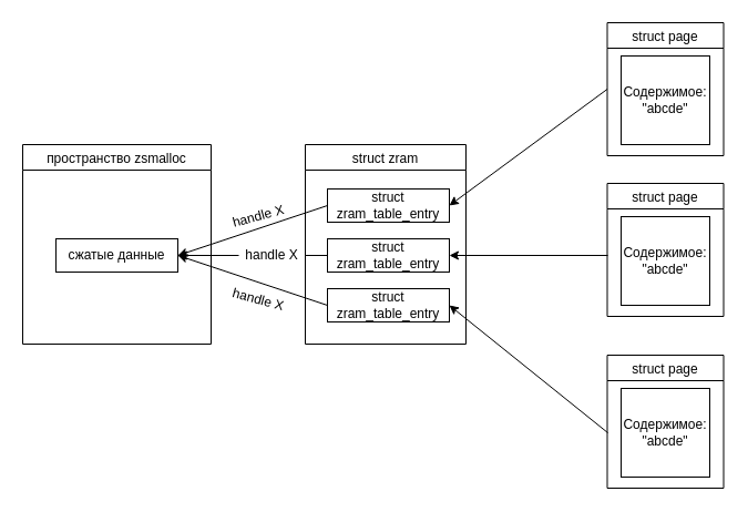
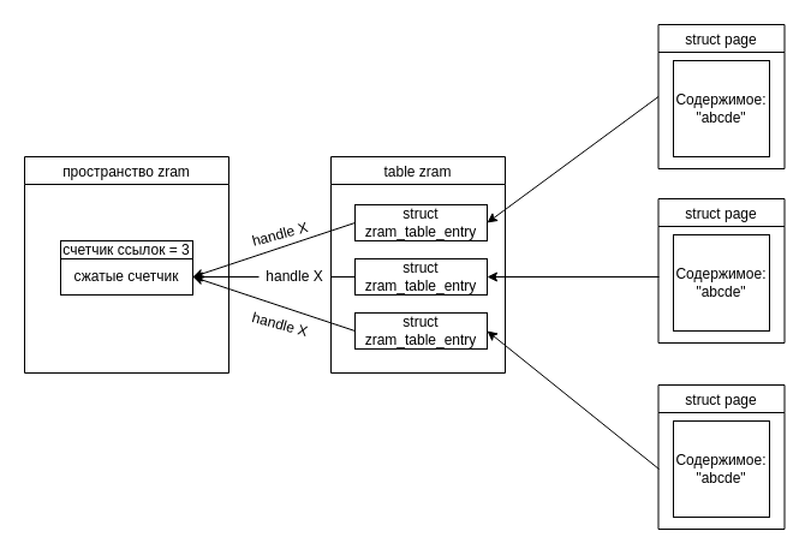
  <mxCell id="0" />
  <mxCell id="1" parent="0" />
- <mxCell id="2" value="struct zram" style="swimlane;fillColor=none;fontStyle=0" parent="1" vertex="1"><mxGeometry x="275" y="130" width="145" height="180" as="geometry" /></mxCell>
+ <mxCell id="2" value="table zram" style="swimlane;fillColor=none;fontStyle=0" parent="1" vertex="1"><mxGeometry x="275" y="130" width="145" height="180" as="geometry" /></mxCell>
  <mxCell id="3" value="struct zram_table_entry" style="rounded=0;whiteSpace=wrap;html=1;fillColor=none;" parent="2" vertex="1"><mxGeometry x="20" y="40" width="110" height="30" as="geometry" /></mxCell>
  <mxCell id="4" value="struct zram_table_entry" style="rounded=0;whiteSpace=wrap;html=1;fillColor=none;" parent="2" vertex="1"><mxGeometry x="20" y="85" width="110" height="30" as="geometry" /></mxCell>
  <mxCell id="5" value="struct zram_table_entry" style="rounded=0;whiteSpace=wrap;html=1;fillColor=none;" parent="2" vertex="1"><mxGeometry x="20" y="130" width="110" height="30" as="geometry" /></mxCell>
  <mxCell id="6" value="struct page" style="swimlane;fillColor=none;fontStyle=0" parent="1" vertex="1"><mxGeometry x="547.5" y="320" width="105" height="120" as="geometry" /></mxCell>
  <mxCell id="7" value="Содержимое: &lt;br&gt;&quot;abcde&quot;" style="whiteSpace=wrap;html=1;aspect=fixed;fillColor=default;" parent="6" vertex="1"><mxGeometry x="12.5" y="30" width="80" height="80" as="geometry" /></mxCell>
- <mxCell id="8" value="пространство zsmalloc" style="swimlane;fillColor=none;fontStyle=0" vertex="1" parent="1"><mxGeometry x="20" y="130" width="170" height="180" as="geometry" /></mxCell>
- <mxCell id="9" value="сжатые данные" style="rounded=0;whiteSpace=wrap;html=1;fillColor=none;" vertex="1" parent="8"><mxGeometry x="30" y="85" width="110" height="30" as="geometry" /></mxCell>
+ <mxCell id="8" value="пространство zram" style="swimlane;fillColor=none;fontStyle=0" vertex="1" parent="1"><mxGeometry x="20" y="130" width="170" height="180" as="geometry" /></mxCell>
+ <mxCell id="9" value="сжатые счетчик" style="rounded=0;whiteSpace=wrap;html=1;fillColor=none;" vertex="1" parent="8"><mxGeometry x="30" y="85" width="110" height="30" as="geometry" /></mxCell>
+ <mxCell id="10" value="счетчик ссылок = 3" style="rounded=0;whiteSpace=wrap;html=1;fillColor=none;" vertex="1" parent="8"><mxGeometry x="30" y="70" width="110" height="15" as="geometry" /></mxCell>
  <mxCell id="11" value="" style="endArrow=classic;html=1;rounded=0;exitX=0;exitY=0.5;exitDx=0;exitDy=0;entryX=1;entryY=0.5;entryDx=0;entryDy=0;" edge="1" parent="1" source="3" target="9"><mxGeometry width="50" height="50" relative="1" as="geometry"><mxPoint x="320" y="440" as="sourcePoint" /><mxPoint x="370" y="390" as="targetPoint" /></mxGeometry></mxCell>
  <mxCell id="12" value="handle X" style="text;html=1;strokeColor=none;fillColor=none;align=center;verticalAlign=middle;whiteSpace=wrap;rounded=0;rotation=-15;" vertex="1" parent="1"><mxGeometry x="202.5" y="190" width="60" height="10" as="geometry" /></mxCell>
  <mxCell id="13" value="" style="endArrow=classic;html=1;rounded=0;exitX=0;exitY=0.5;exitDx=0;exitDy=0;entryX=1;entryY=0.5;entryDx=0;entryDy=0;startArrow=none;" edge="1" parent="1" source="23" target="9"><mxGeometry width="50" height="50" relative="1" as="geometry"><mxPoint x="320" y="440" as="sourcePoint" /><mxPoint x="170" y="230" as="targetPoint" /></mxGeometry></mxCell>
  <mxCell id="14" value="" style="endArrow=classic;html=1;rounded=0;exitX=0;exitY=0.5;exitDx=0;exitDy=0;entryX=1;entryY=0.5;entryDx=0;entryDy=0;" edge="1" parent="1" source="5" target="9"><mxGeometry width="50" height="50" relative="1" as="geometry"><mxPoint x="320" y="440" as="sourcePoint" /><mxPoint x="170" y="275" as="targetPoint" /></mxGeometry></mxCell>
  <mxCell id="15" value="handle X" style="text;html=1;strokeColor=none;fillColor=none;align=center;verticalAlign=middle;whiteSpace=wrap;rounded=0;rotation=15;" vertex="1" parent="1"><mxGeometry x="202.5" y="255" width="60" height="30" as="geometry" /></mxCell>
  <mxCell id="16" value="struct page" style="swimlane;fillColor=none;fontStyle=0" vertex="1" parent="1"><mxGeometry x="547.5" y="20" width="105" height="120" as="geometry" /></mxCell>
  <mxCell id="17" value="Содержимое: &lt;br&gt;&quot;abcde&quot;" style="whiteSpace=wrap;html=1;aspect=fixed;fillColor=default;" vertex="1" parent="16"><mxGeometry x="12.5" y="30" width="80" height="80" as="geometry" /></mxCell>
  <mxCell id="18" value="struct page" style="swimlane;fillColor=none;fontStyle=0" vertex="1" parent="1"><mxGeometry x="547.5" y="165" width="105" height="120" as="geometry" /></mxCell>
  <mxCell id="19" value="Содержимое: &lt;br&gt;&quot;abcde&quot;" style="whiteSpace=wrap;html=1;aspect=fixed;fillColor=default;" vertex="1" parent="18"><mxGeometry x="12.5" y="30" width="80" height="80" as="geometry" /></mxCell>
  <mxCell id="20" value="" style="endArrow=classic;html=1;rounded=0;entryX=1;entryY=0.5;entryDx=0;entryDy=0;" edge="1" parent="1" target="5"><mxGeometry width="50" height="50" relative="1" as="geometry"><mxPoint x="548" y="390" as="sourcePoint" /><mxPoint x="440" y="210" as="targetPoint" /></mxGeometry></mxCell>
  <mxCell id="21" value="" style="endArrow=classic;html=1;rounded=0;entryX=1;entryY=0.5;entryDx=0;entryDy=0;" edge="1" parent="1" target="4"><mxGeometry width="50" height="50" relative="1" as="geometry"><mxPoint x="548" y="230" as="sourcePoint" /><mxPoint x="440" y="210" as="targetPoint" /></mxGeometry></mxCell>
  <mxCell id="22" value="" style="endArrow=classic;html=1;rounded=0;exitX=0;exitY=0.5;exitDx=0;exitDy=0;entryX=1;entryY=0.5;entryDx=0;entryDy=0;" edge="1" parent="1" source="16" target="3"><mxGeometry width="50" height="50" relative="1" as="geometry"><mxPoint x="390" y="260" as="sourcePoint" /><mxPoint x="440" y="210" as="targetPoint" /></mxGeometry></mxCell>
  <mxCell id="23" value="handle X" style="text;html=1;strokeColor=none;fillColor=none;align=center;verticalAlign=middle;whiteSpace=wrap;rounded=0;" vertex="1" parent="1"><mxGeometry x="215" y="215" width="60" height="30" as="geometry" /></mxCell>
  <mxCell id="24" value="" style="endArrow=none;html=1;rounded=0;exitX=0;exitY=0.5;exitDx=0;exitDy=0;entryX=1;entryY=0.5;entryDx=0;entryDy=0;" edge="1" parent="1" source="4" target="23"><mxGeometry width="50" height="50" relative="1" as="geometry"><mxPoint x="295" y="230" as="sourcePoint" /><mxPoint x="170" y="230" as="targetPoint" /></mxGeometry></mxCell>
